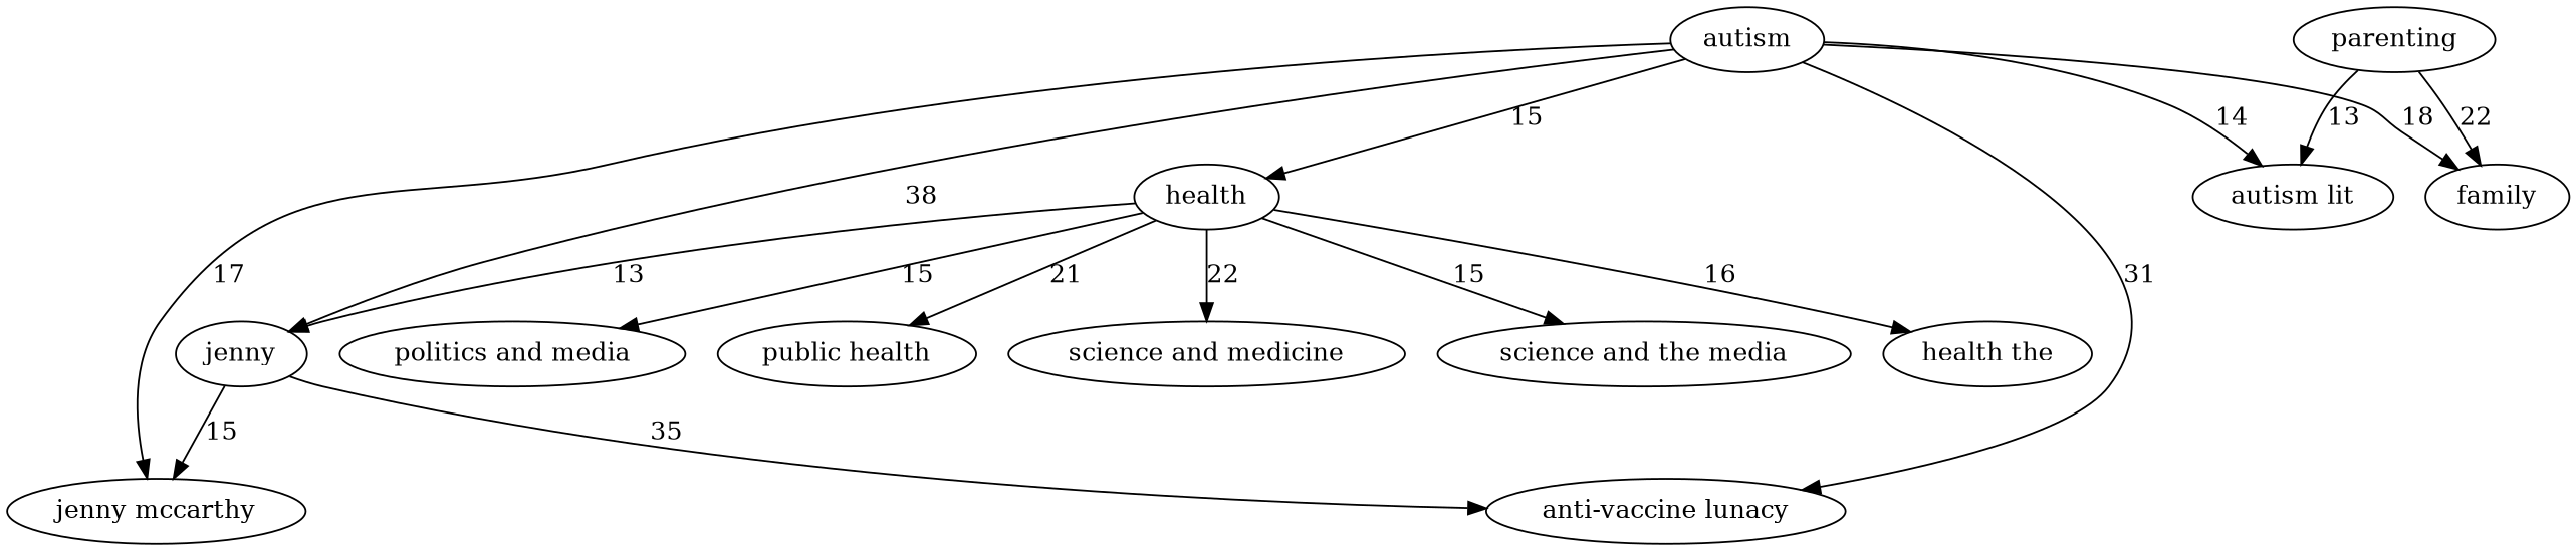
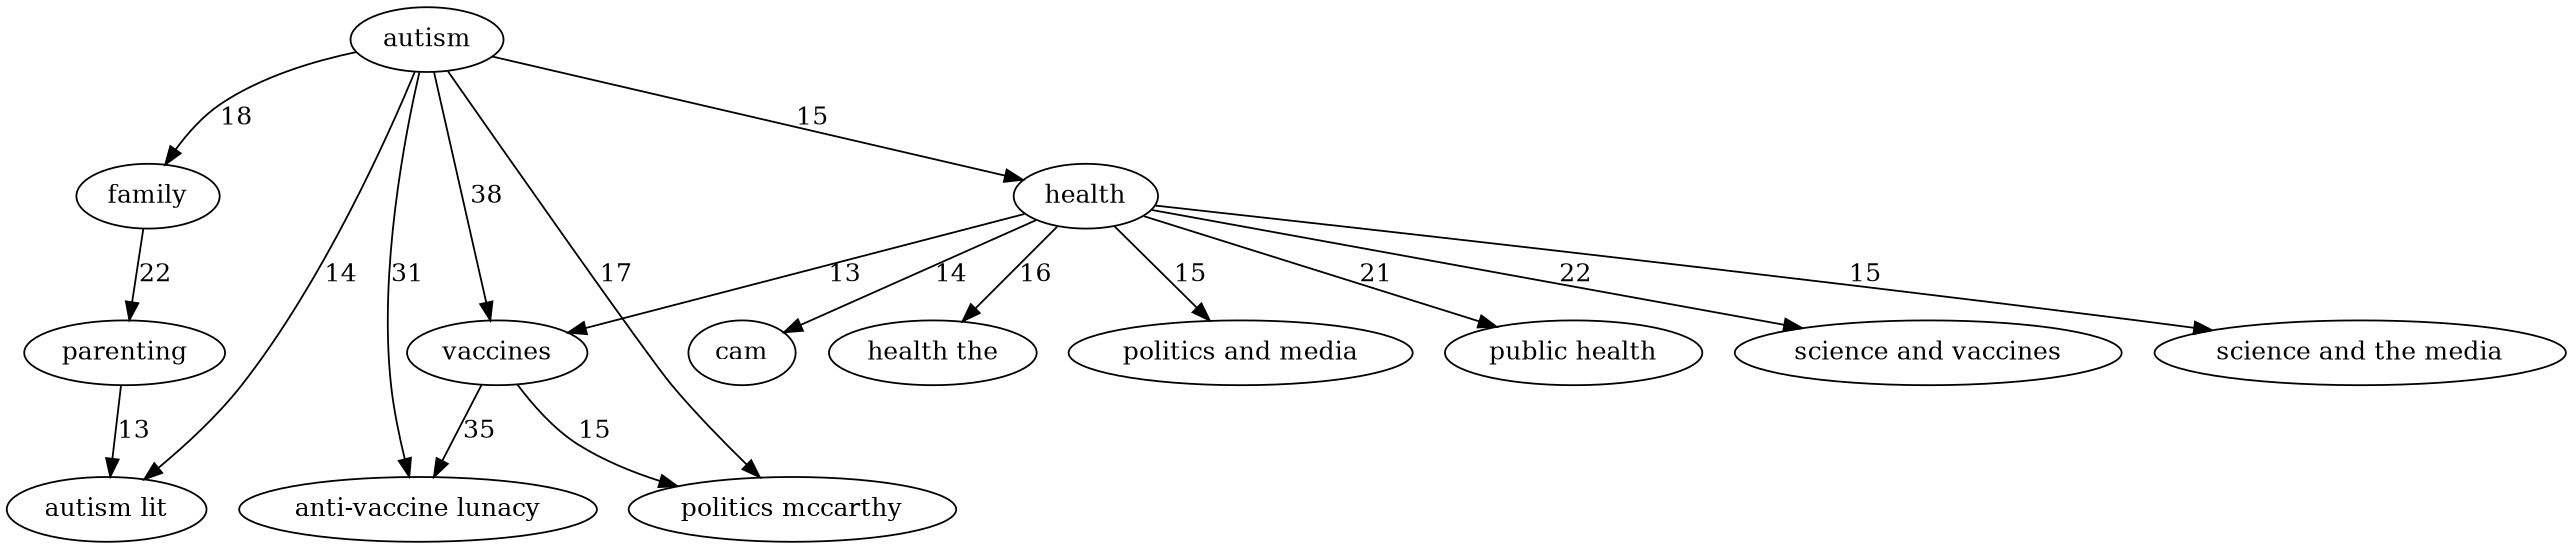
  digraph {
    rank=source
    n1 [label="anti-vaccine lunacy"]
    n2 [label=autism]
    n3 [label="autism lit"]
    n4 [label=family]
    n5 [label=health]
-   n6 [label="jenny mccarthy"]
-   n7 [label=jenny]
+   n6 [label="politics mccarthy"]
+   n7 [label=vaccines]
+   n8 [label=cam]
    n9 [label="health the"]
    n10 [label="politics and media"]
    n11 [label="public health"]
-   n12 [label="science and medicine"]
+   n12 [label="science and vaccines"]
    n13 [label="science and the media"]
    n14 [label=parenting]
    n2 -> n1 [label=31]
    n2 -> n3 [label=14]
    n2 -> n4 [label=18]
    n2 -> n5 [label=15]
    n2 -> n6 [label=17]
    n2 -> n7 [label=38]
    n5 -> n7 [label=13]
+   n5 -> n8 [label=14]
    n5 -> n9 [label=16]
    n5 -> n10 [label=15]
    n5 -> n11 [label=21]
    n5 -> n12 [label=22]
    n5 -> n13 [label=15]
    n7 -> n1 [label=35]
    n7 -> n6 [label=15]
    n14 -> n3 [label=13]
-   n14 -> n4 [label=22]
+   n4 -> n14 [label=22]
  }
